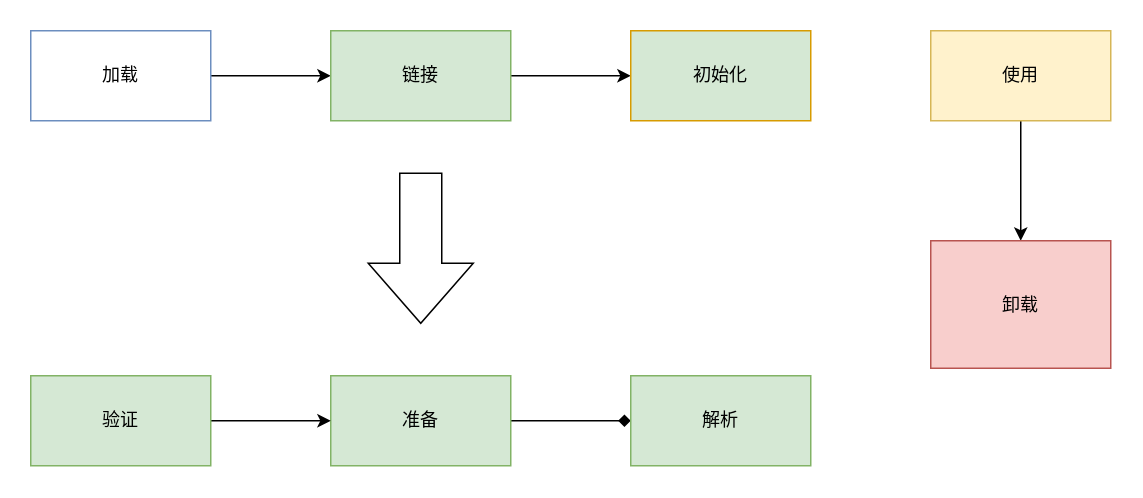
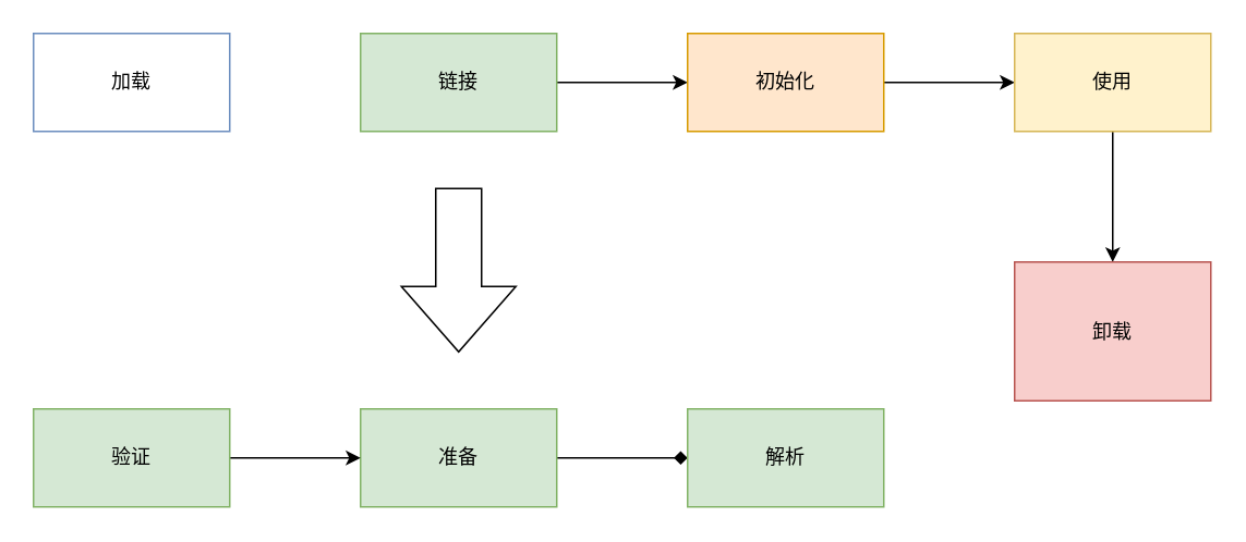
  <mxCell id="0" />
  <mxCell id="1" parent="0" />
- <mxCell id="2" value="" style="edgeStyle=orthogonalEdgeStyle;rounded=0;orthogonalLoop=1;jettySize=auto;html=1;" edge="1" parent="1" source="3" target="5"><mxGeometry relative="1" as="geometry" /></mxCell>
  <mxCell id="3" value="加载" style="rounded=0;whiteSpace=wrap;html=1;fillColor=#ffffff;strokeColor=#6c8ebf;" vertex="1" parent="1"><mxGeometry x="20" y="20" width="120" height="60" as="geometry" /></mxCell>
  <mxCell id="4" value="" style="edgeStyle=orthogonalEdgeStyle;rounded=0;orthogonalLoop=1;jettySize=auto;html=1;" edge="1" parent="1" source="5" target="7"><mxGeometry relative="1" as="geometry" /></mxCell>
  <mxCell id="5" value="链接" style="rounded=0;whiteSpace=wrap;html=1;fillColor=#d5e8d4;strokeColor=#82b366;" vertex="1" parent="1"><mxGeometry x="220" y="20" width="120" height="60" as="geometry" /></mxCell>
- <mxCell id="7" value="初始化" style="rounded=0;whiteSpace=wrap;html=1;fillColor=#d5e8d4;strokeColor=#d79b00;" vertex="1" parent="1"><mxGeometry x="420" y="20" width="120" height="60" as="geometry" /></mxCell>
+ <mxCell id="6" value="" style="edgeStyle=orthogonalEdgeStyle;rounded=0;orthogonalLoop=1;jettySize=auto;html=1;" edge="1" parent="1" source="7" target="15"><mxGeometry relative="1" as="geometry" /></mxCell>
+ <mxCell id="7" value="初始化" style="rounded=0;whiteSpace=wrap;html=1;fillColor=#ffe6cc;strokeColor=#d79b00;" vertex="1" parent="1"><mxGeometry x="420" y="20" width="120" height="60" as="geometry" /></mxCell>
  <mxCell id="8" value="" style="html=1;shadow=0;dashed=0;align=center;verticalAlign=middle;shape=mxgraph.arrows2.arrow;dy=0.6;dx=40;direction=south;notch=0;" vertex="1" parent="1"><mxGeometry x="245" y="115" width="70" height="100" as="geometry" /></mxCell>
  <mxCell id="9" value="" style="edgeStyle=orthogonalEdgeStyle;rounded=0;orthogonalLoop=1;jettySize=auto;html=1;endArrow=diamond;" edge="1" parent="1" source="10" target="13"><mxGeometry relative="1" as="geometry" /></mxCell>
  <mxCell id="10" value="准备" style="rounded=0;whiteSpace=wrap;html=1;fillColor=#d5e8d4;strokeColor=#82b366;" vertex="1" parent="1"><mxGeometry x="220" y="250" width="120" height="60" as="geometry" /></mxCell>
  <mxCell id="11" value="" style="edgeStyle=orthogonalEdgeStyle;rounded=0;orthogonalLoop=1;jettySize=auto;html=1;" edge="1" parent="1" source="12" target="10"><mxGeometry relative="1" as="geometry" /></mxCell>
  <mxCell id="12" value="验证" style="rounded=0;whiteSpace=wrap;html=1;fillColor=#d5e8d4;strokeColor=#82b366;" vertex="1" parent="1"><mxGeometry x="20" y="250" width="120" height="60" as="geometry" /></mxCell>
  <mxCell id="13" value="解析" style="rounded=0;whiteSpace=wrap;html=1;fillColor=#d5e8d4;strokeColor=#82b366;" vertex="1" parent="1"><mxGeometry x="420" y="250" width="120" height="60" as="geometry" /></mxCell>
  <mxCell id="14" value="" style="edgeStyle=orthogonalEdgeStyle;rounded=0;orthogonalLoop=1;jettySize=auto;html=1;" edge="1" parent="1" source="15" target="16"><mxGeometry relative="1" as="geometry" /></mxCell>
  <mxCell id="15" value="使用" style="rounded=0;whiteSpace=wrap;html=1;fillColor=#fff2cc;strokeColor=#d6b656;" vertex="1" parent="1"><mxGeometry x="620" y="20" width="120" height="60" as="geometry" /></mxCell>
  <mxCell id="16" value="卸载" style="rounded=0;whiteSpace=wrap;html=1;fillColor=#f8cecc;strokeColor=#b85450;" vertex="1" parent="1"><mxGeometry x="620" y="160" width="120" height="85" as="geometry" /></mxCell>
